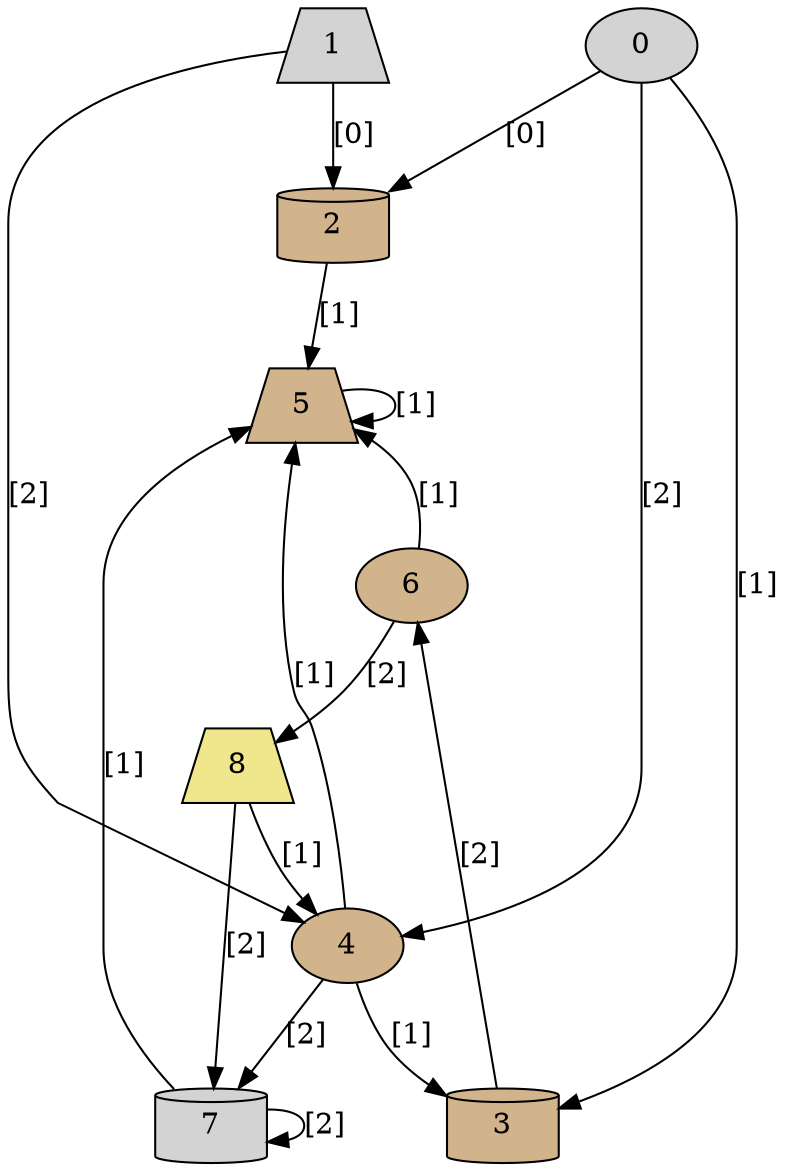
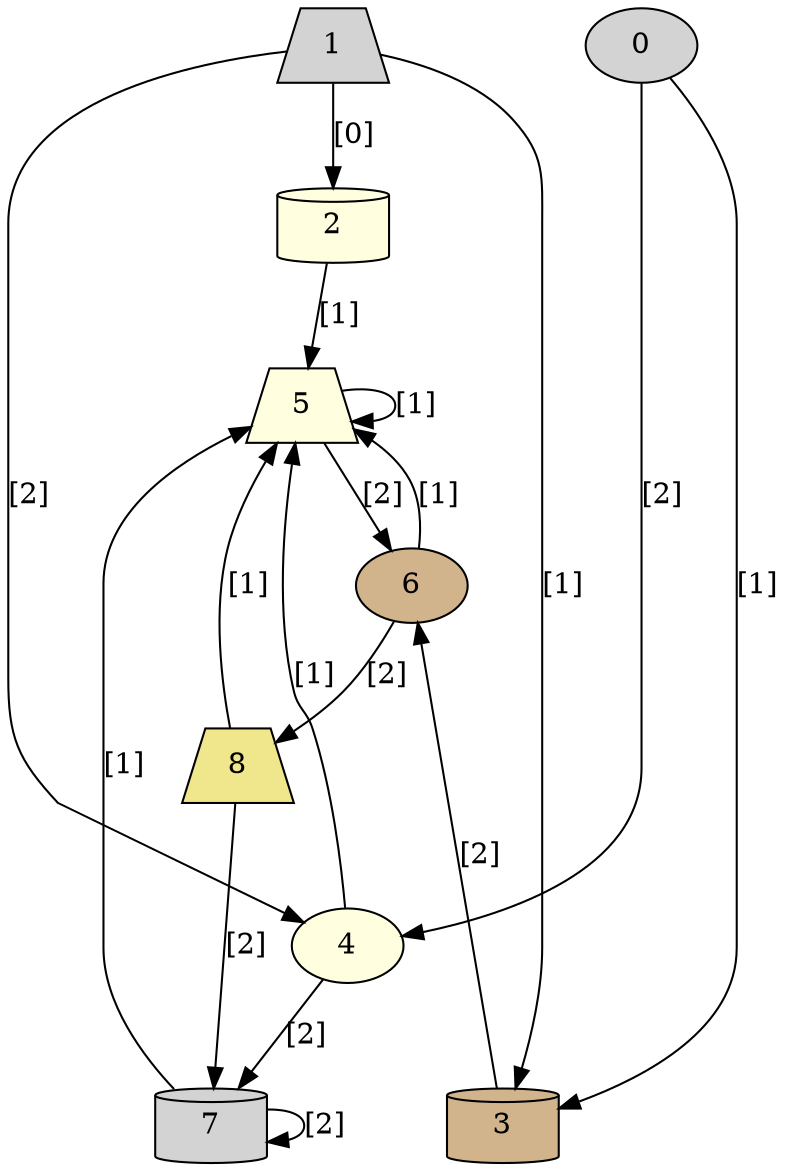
  digraph {
    rankdir=TB
    node [fillcolor=tan shape=cylinder style=filled]
-   2
-   5 [shape=trapezium]
+   2 [fillcolor=lightyellow]
+   5 [fillcolor=lightyellow shape=trapezium]
    6 [shape=ellipse]
    3
    8 [fillcolor=khaki shape=trapezium]
-   4 [shape=ellipse]
+   4 [fillcolor=lightyellow shape=ellipse]
    7 [fillcolor=lightgrey]
    0 [fillcolor=lightgrey shape=ellipse]
    1 [fillcolor=lightgrey shape=trapezium]
    2 -> 5 [label="[1]"]
    5 -> 5 [label="[1]"]
+   5 -> 6 [label="[2]"]
    6 -> 5 [label="[1]"]
    6 -> 8 [label="[2]"]
    3 -> 6 [label="[2]"]
-   8 -> 4 [label="[1]"]
+   8 -> 5 [label="[1]"]
    8 -> 7 [label="[2]"]
    4 -> 5 [label="[1]"]
    4 -> 7 [label="[2]"]
    7 -> 5 [label="[1]"]
    7 -> 7 [label="[2]"]
-   0 -> 2 [label="[0]"]
    0 -> 3 [label="[1]"]
    0 -> 4 [label="[2]"]
    1 -> 2 [label="[0]"]
-   4 -> 3 [label="[1]"]
+   1 -> 3 [label="[1]"]
    1 -> 4 [label="[2]"]
  }
